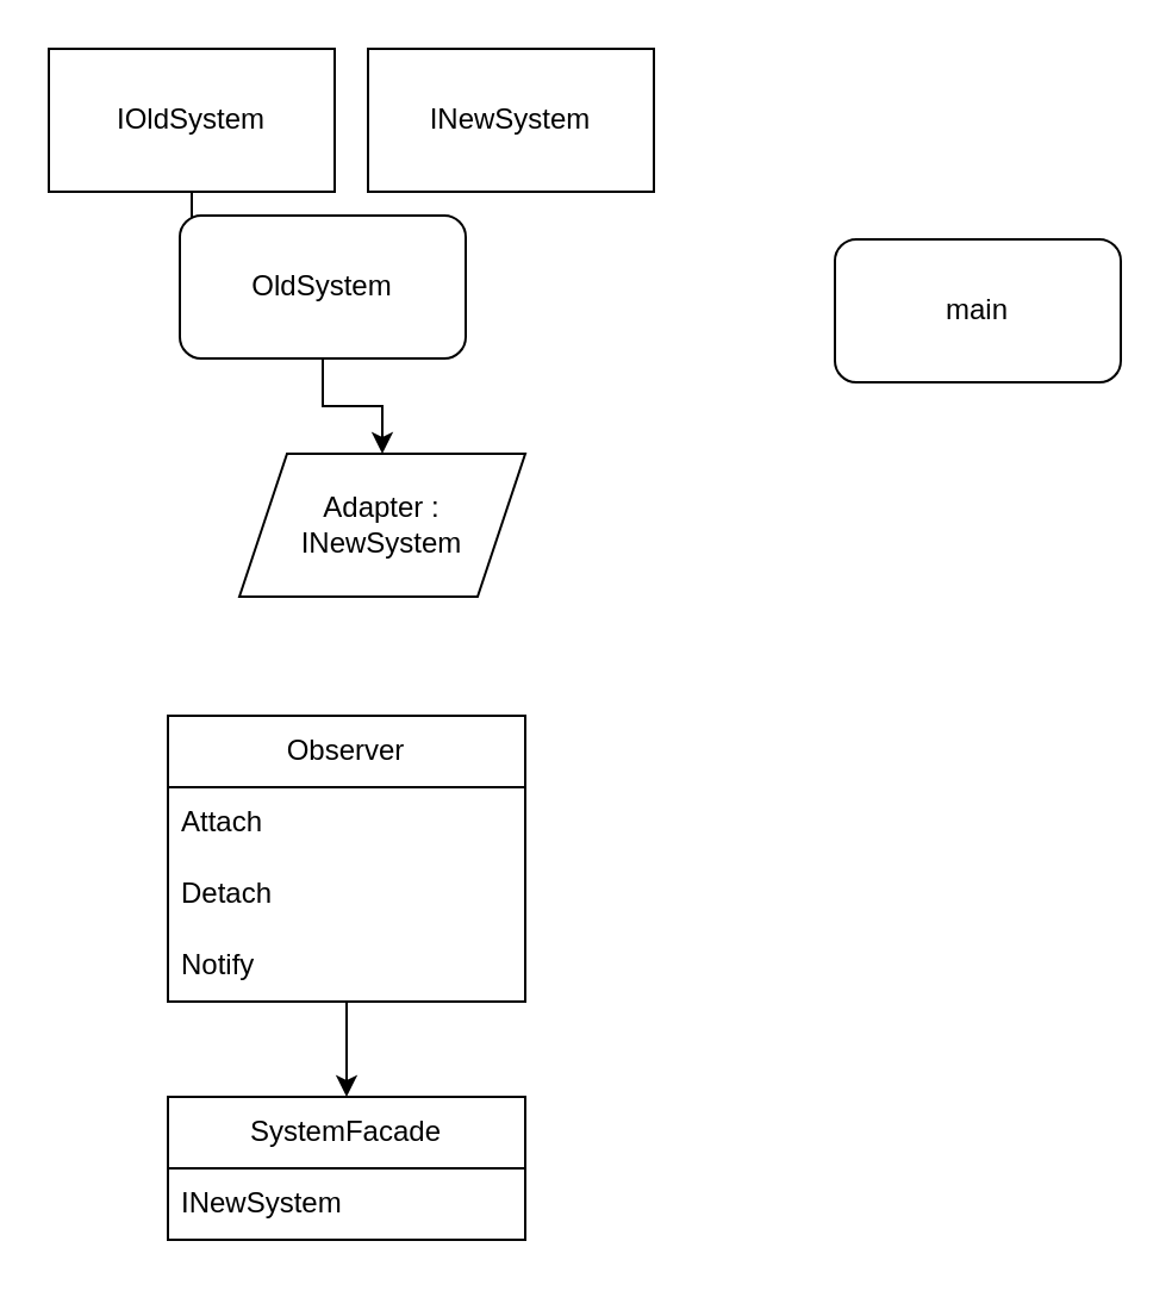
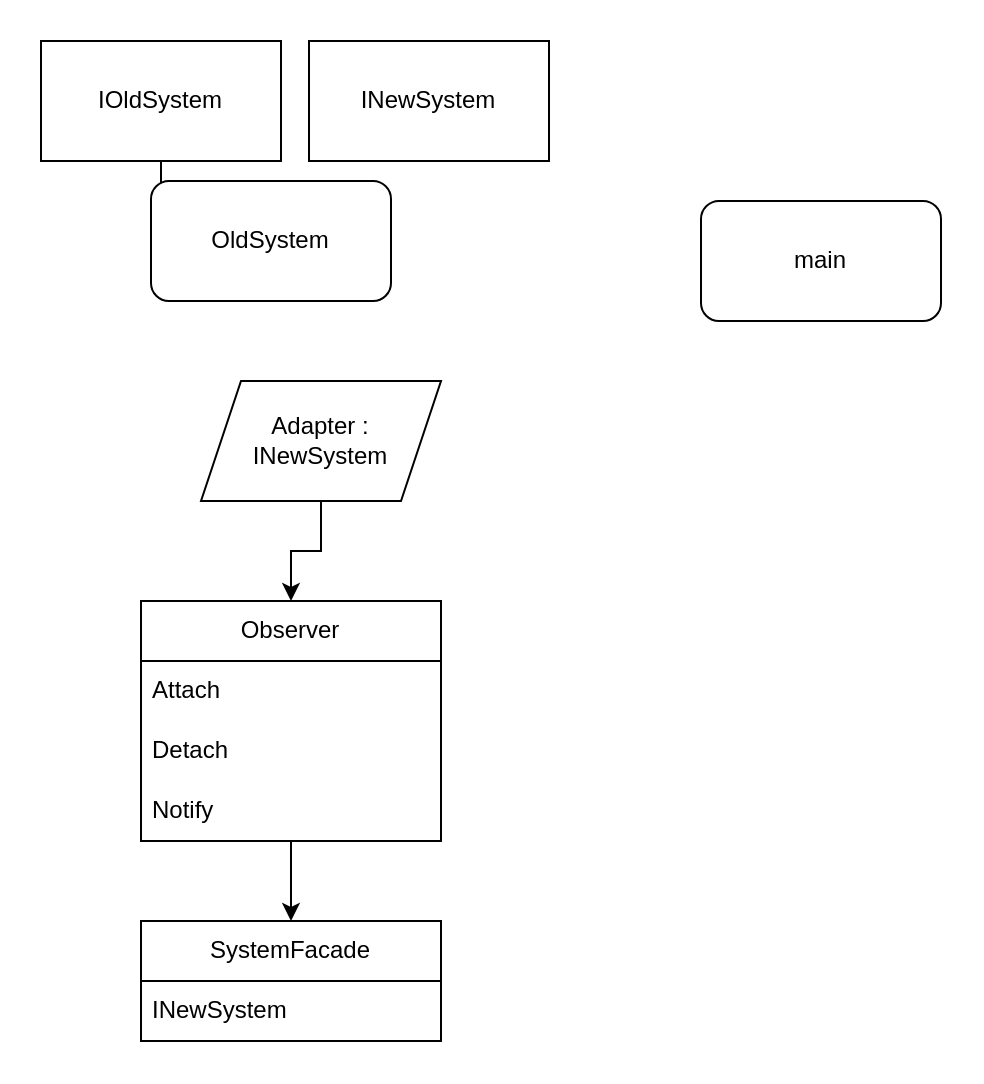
  <mxCell id="0" />
  <mxCell id="1" parent="0" />
  <mxCell id="2" style="edgeStyle=orthogonalEdgeStyle;rounded=0;orthogonalLoop=1;jettySize=auto;html=1;" edge="1" parent="1" source="3" target="6"><mxGeometry relative="1" as="geometry" /></mxCell>
  <mxCell id="3" value="IOldSystem" style="rounded=0;whiteSpace=wrap;html=1;" vertex="1" parent="1"><mxGeometry x="20" y="20" width="120" height="60" as="geometry" /></mxCell>
  <mxCell id="4" value="INewSystem" style="rounded=0;whiteSpace=wrap;html=1;" vertex="1" parent="1"><mxGeometry x="154" y="20" width="120" height="60" as="geometry" /></mxCell>
- <mxCell id="5" style="edgeStyle=orthogonalEdgeStyle;rounded=0;orthogonalLoop=1;jettySize=auto;html=1;" edge="1" parent="1" source="6" target="8"><mxGeometry relative="1" as="geometry" /></mxCell>
  <mxCell id="6" value="OldSystem" style="rounded=1;whiteSpace=wrap;html=1;" vertex="1" parent="1"><mxGeometry x="75" y="90" width="120" height="60" as="geometry" /></mxCell>
+ <mxCell id="7" style="edgeStyle=orthogonalEdgeStyle;rounded=0;orthogonalLoop=1;jettySize=auto;html=1;" edge="1" parent="1" source="8" target="12"><mxGeometry relative="1" as="geometry" /></mxCell>
  <mxCell id="8" value="Adapter : INewSystem" style="shape=parallelogram;perimeter=parallelogramPerimeter;whiteSpace=wrap;html=1;fixedSize=1;" vertex="1" parent="1"><mxGeometry x="100" y="190" width="120" height="60" as="geometry" /></mxCell>
  <mxCell id="9" value="SystemFacade" style="swimlane;fontStyle=0;childLayout=stackLayout;horizontal=1;startSize=30;horizontalStack=0;resizeParent=1;resizeParentMax=0;resizeLast=0;collapsible=1;marginBottom=0;whiteSpace=wrap;html=1;" vertex="1" parent="1"><mxGeometry x="70" y="460" width="150" height="60" as="geometry" /></mxCell>
  <mxCell id="10" value="INewSystem" style="text;strokeColor=none;fillColor=none;align=left;verticalAlign=middle;spacingLeft=4;spacingRight=4;overflow=hidden;points=[[0,0.5],[1,0.5]];portConstraint=eastwest;rotatable=0;whiteSpace=wrap;html=1;" vertex="1" parent="9"><mxGeometry y="30" width="150" height="30" as="geometry" /></mxCell>
  <mxCell id="11" style="edgeStyle=orthogonalEdgeStyle;rounded=0;orthogonalLoop=1;jettySize=auto;html=1;" edge="1" parent="1" source="12" target="9"><mxGeometry relative="1" as="geometry" /></mxCell>
  <mxCell id="12" value="Observer" style="swimlane;fontStyle=0;childLayout=stackLayout;horizontal=1;startSize=30;horizontalStack=0;resizeParent=1;resizeParentMax=0;resizeLast=0;collapsible=1;marginBottom=0;whiteSpace=wrap;html=1;" vertex="1" parent="1"><mxGeometry x="70" y="300" width="150" height="120" as="geometry" /></mxCell>
  <mxCell id="13" value="Attach" style="text;strokeColor=none;fillColor=none;align=left;verticalAlign=middle;spacingLeft=4;spacingRight=4;overflow=hidden;points=[[0,0.5],[1,0.5]];portConstraint=eastwest;rotatable=0;whiteSpace=wrap;html=1;" vertex="1" parent="12"><mxGeometry y="30" width="150" height="30" as="geometry" /></mxCell>
  <mxCell id="14" value="Detach" style="text;strokeColor=none;fillColor=none;align=left;verticalAlign=middle;spacingLeft=4;spacingRight=4;overflow=hidden;points=[[0,0.5],[1,0.5]];portConstraint=eastwest;rotatable=0;whiteSpace=wrap;html=1;" vertex="1" parent="12"><mxGeometry y="60" width="150" height="30" as="geometry" /></mxCell>
  <mxCell id="15" value="Notify" style="text;strokeColor=none;fillColor=none;align=left;verticalAlign=middle;spacingLeft=4;spacingRight=4;overflow=hidden;points=[[0,0.5],[1,0.5]];portConstraint=eastwest;rotatable=0;whiteSpace=wrap;html=1;" vertex="1" parent="12"><mxGeometry y="90" width="150" height="30" as="geometry" /></mxCell>
  <mxCell id="16" value="main" style="rounded=1;whiteSpace=wrap;html=1;" vertex="1" parent="1"><mxGeometry x="350" y="100" width="120" height="60" as="geometry" /></mxCell>
